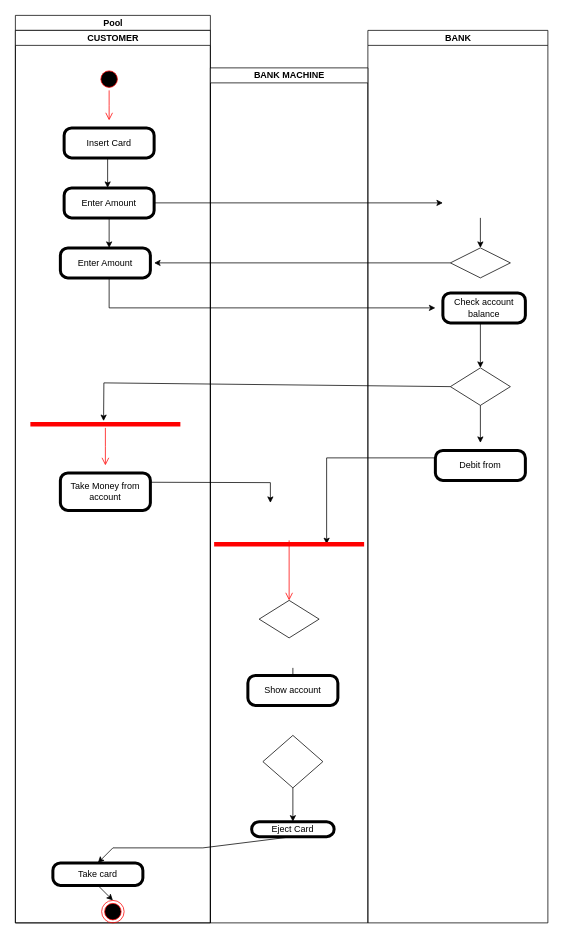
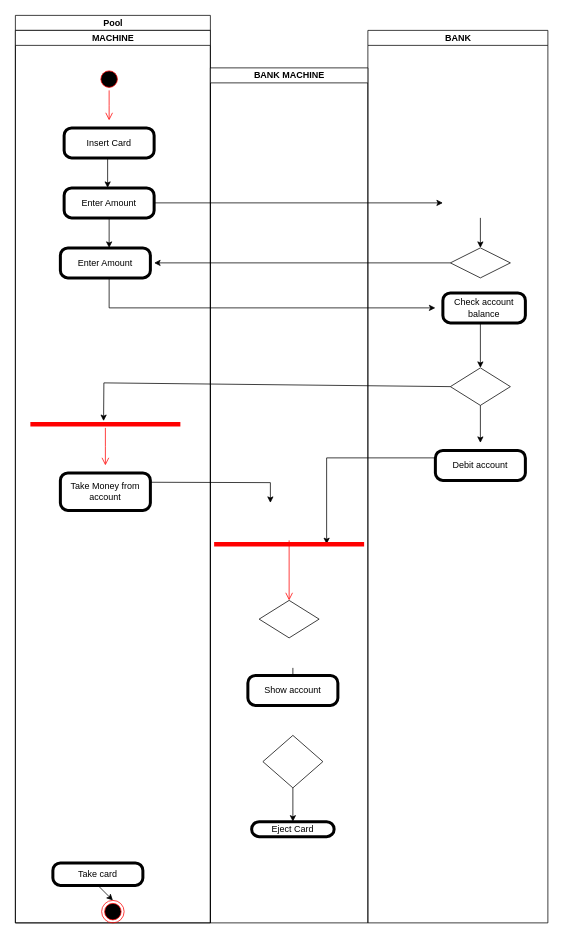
  <mxCell id="0" />
  <mxCell id="1" parent="0" />
  <mxCell id="2" value="Pool" style="swimlane;childLayout=stackLayout;resizeParent=1;resizeParentMax=0;startSize=20;html=1;" vertex="1" parent="1"><mxGeometry x="20" y="20" width="260" height="1210" as="geometry" /></mxCell>
- <mxCell id="3" value="CUSTOMER" style="swimlane;startSize=20;html=1;" vertex="1" parent="2"><mxGeometry y="20" width="260" height="1190" as="geometry" /></mxCell>
+ <mxCell id="3" value="MACHINE" style="swimlane;startSize=20;html=1;" vertex="1" parent="2"><mxGeometry y="20" width="260" height="1190" as="geometry" /></mxCell>
  <mxCell id="4" value="" style="ellipse;html=1;shape=startState;fillColor=#000000;strokeColor=#ff0000;" vertex="1" parent="3"><mxGeometry x="110" y="50" width="30" height="30" as="geometry" /></mxCell>
  <mxCell id="5" value="" style="edgeStyle=orthogonalEdgeStyle;html=1;verticalAlign=bottom;endArrow=open;endSize=8;strokeColor=#ff0000;rounded=0;" edge="1" parent="3" source="4"><mxGeometry relative="1" as="geometry"><mxPoint x="125" y="120" as="targetPoint" /></mxGeometry></mxCell>
  <mxCell id="6" style="edgeStyle=orthogonalEdgeStyle;rounded=0;orthogonalLoop=1;jettySize=auto;html=1;exitX=0.5;exitY=1;exitDx=0;exitDy=0;" edge="1" parent="3"><mxGeometry relative="1" as="geometry"><mxPoint x="125" y="170" as="sourcePoint" /><mxPoint x="125" y="170" as="targetPoint" /></mxGeometry></mxCell>
  <mxCell id="7" value="" style="endArrow=classic;html=1;rounded=0;exitX=0.5;exitY=1;exitDx=0;exitDy=0;" edge="1" parent="3"><mxGeometry width="50" height="50" relative="1" as="geometry"><mxPoint x="125" y="330" as="sourcePoint" /><mxPoint x="560" y="370" as="targetPoint" /><Array as="points"><mxPoint x="125" y="370" /></Array></mxGeometry></mxCell>
  <mxCell id="8" value="Enter Amount" style="points=[[0.25,0,0],[0.5,0,0],[0.75,0,0],[1,0.25,0],[1,0.5,0],[1,0.75,0],[0.75,1,0],[0.5,1,0],[0.25,1,0],[0,0.75,0],[0,0.5,0],[0,0.25,0]];shape=mxgraph.bpmn.task;whiteSpace=wrap;rectStyle=rounded;size=10;html=1;container=1;expand=0;collapsible=0;bpmnShapeType=call;" vertex="1" parent="3"><mxGeometry x="60" y="290" width="120" height="40" as="geometry" /></mxCell>
  <mxCell id="9" value="Enter Amount" style="points=[[0.25,0,0],[0.5,0,0],[0.75,0,0],[1,0.25,0],[1,0.5,0],[1,0.75,0],[0.75,1,0],[0.5,1,0],[0.25,1,0],[0,0.75,0],[0,0.5,0],[0,0.25,0]];shape=mxgraph.bpmn.task;whiteSpace=wrap;rectStyle=rounded;size=10;html=1;container=1;expand=0;collapsible=0;bpmnShapeType=call;" vertex="1" parent="3"><mxGeometry x="65" y="210" width="120" height="40" as="geometry" /></mxCell>
  <mxCell id="10" value="Insert Card" style="points=[[0.25,0,0],[0.5,0,0],[0.75,0,0],[1,0.25,0],[1,0.5,0],[1,0.75,0],[0.75,1,0],[0.5,1,0],[0.25,1,0],[0,0.75,0],[0,0.5,0],[0,0.25,0]];shape=mxgraph.bpmn.task;whiteSpace=wrap;rectStyle=rounded;size=10;html=1;container=1;expand=0;collapsible=0;bpmnShapeType=call;" vertex="1" parent="3"><mxGeometry x="65" y="130" width="120" height="40" as="geometry" /></mxCell>
  <mxCell id="11" value="" style="shape=line;html=1;strokeWidth=6;strokeColor=#ff0000;" vertex="1" parent="3"><mxGeometry x="20" y="520" width="200" height="10" as="geometry" /></mxCell>
  <mxCell id="12" value="Take Money from account" style="points=[[0.25,0,0],[0.5,0,0],[0.75,0,0],[1,0.25,0],[1,0.5,0],[1,0.75,0],[0.75,1,0],[0.5,1,0],[0.25,1,0],[0,0.75,0],[0,0.5,0],[0,0.25,0]];shape=mxgraph.bpmn.task;whiteSpace=wrap;rectStyle=rounded;size=10;html=1;container=1;expand=0;collapsible=0;bpmnShapeType=call;" vertex="1" parent="3"><mxGeometry x="60" y="590" width="120" height="50" as="geometry" /></mxCell>
  <mxCell id="13" value="Take card" style="points=[[0.25,0,0],[0.5,0,0],[0.75,0,0],[1,0.25,0],[1,0.5,0],[1,0.75,0],[0.75,1,0],[0.5,1,0],[0.25,1,0],[0,0.75,0],[0,0.5,0],[0,0.25,0]];shape=mxgraph.bpmn.task;whiteSpace=wrap;rectStyle=rounded;size=10;html=1;container=1;expand=0;collapsible=0;bpmnShapeType=call;" vertex="1" parent="3"><mxGeometry x="50" y="1110" width="120" height="30" as="geometry" /></mxCell>
- <mxCell id="14" value="" style="endArrow=classic;html=1;rounded=0;exitX=0.5;exitY=1;exitDx=0;exitDy=0;exitPerimeter=0;entryX=0.5;entryY=0;entryDx=0;entryDy=0;entryPerimeter=0;" edge="1" parent="3" source="41" target="13"><mxGeometry width="50" height="50" relative="1" as="geometry"><mxPoint x="390" y="1070" as="sourcePoint" /><mxPoint x="440" y="1020" as="targetPoint" /><Array as="points"><mxPoint x="250" y="1090" /><mxPoint x="130" y="1090" /></Array></mxGeometry></mxCell>
  <mxCell id="15" value="" style="ellipse;html=1;shape=endState;fillColor=#000000;strokeColor=#ff0000;" vertex="1" parent="3"><mxGeometry x="115" y="1160" width="30" height="30" as="geometry" /></mxCell>
  <mxCell id="16" value="" style="endArrow=classic;html=1;rounded=0;exitX=0.5;exitY=1;exitDx=0;exitDy=0;exitPerimeter=0;entryX=0.5;entryY=0;entryDx=0;entryDy=0;" edge="1" parent="3" source="13" target="15"><mxGeometry width="50" height="50" relative="1" as="geometry"><mxPoint x="390" y="1190" as="sourcePoint" /><mxPoint x="440" y="1140" as="targetPoint" /></mxGeometry></mxCell>
  <mxCell id="17" value="" style="endArrow=classic;html=1;rounded=0;exitX=1;exitY=0.5;exitDx=0;exitDy=0;entryX=0;entryY=0.5;entryDx=0;entryDy=0;" edge="1" parent="2"><mxGeometry width="50" height="50" relative="1" as="geometry"><mxPoint x="185" y="250" as="sourcePoint" /><mxPoint x="570" y="250" as="targetPoint" /></mxGeometry></mxCell>
  <mxCell id="18" value="" style="endArrow=classic;html=1;rounded=0;entryX=1;entryY=0.5;entryDx=0;entryDy=0;exitX=0;exitY=0.5;exitDx=0;exitDy=0;" edge="1" parent="2" source="23"><mxGeometry width="50" height="50" relative="1" as="geometry"><mxPoint x="300" y="360" as="sourcePoint" /><mxPoint x="185" y="330" as="targetPoint" /></mxGeometry></mxCell>
  <mxCell id="19" value="" style="endArrow=classic;html=1;rounded=0;exitX=1;exitY=0.25;exitDx=0;exitDy=0;exitPerimeter=0;" edge="1" parent="2" source="12"><mxGeometry width="50" height="50" relative="1" as="geometry"><mxPoint x="390" y="750" as="sourcePoint" /><mxPoint x="340" y="650" as="targetPoint" /><Array as="points"><mxPoint x="340" y="623" /></Array></mxGeometry></mxCell>
  <mxCell id="20" value="" style="endArrow=classic;html=1;rounded=0;" edge="1" parent="1"><mxGeometry width="50" height="50" relative="1" as="geometry"><mxPoint x="143" y="210" as="sourcePoint" /><mxPoint x="143" y="250" as="targetPoint" /></mxGeometry></mxCell>
  <mxCell id="21" value="" style="endArrow=classic;html=1;rounded=0;exitX=0.5;exitY=1;exitDx=0;exitDy=0;" edge="1" parent="1"><mxGeometry width="50" height="50" relative="1" as="geometry"><mxPoint x="145" y="290" as="sourcePoint" /><mxPoint x="145" y="330" as="targetPoint" /></mxGeometry></mxCell>
  <mxCell id="22" value="BANK" style="swimlane;startSize=20;html=1;" vertex="1" parent="1"><mxGeometry x="490" y="40" width="240" height="1190" as="geometry" /></mxCell>
  <mxCell id="23" value="" style="rhombus;whiteSpace=wrap;html=1;" vertex="1" parent="22"><mxGeometry x="110" y="290" width="80" height="40" as="geometry" /></mxCell>
  <mxCell id="24" value="" style="endArrow=classic;html=1;rounded=0;entryX=0.5;entryY=0;entryDx=0;entryDy=0;" edge="1" parent="22" target="23"><mxGeometry width="50" height="50" relative="1" as="geometry"><mxPoint x="150" y="250" as="sourcePoint" /><mxPoint x="-120" y="290" as="targetPoint" /></mxGeometry></mxCell>
  <mxCell id="25" value="Check account balance" style="points=[[0.25,0,0],[0.5,0,0],[0.75,0,0],[1,0.25,0],[1,0.5,0],[1,0.75,0],[0.75,1,0],[0.5,1,0],[0.25,1,0],[0,0.75,0],[0,0.5,0],[0,0.25,0]];shape=mxgraph.bpmn.task;whiteSpace=wrap;rectStyle=rounded;size=10;html=1;container=1;expand=0;collapsible=0;bpmnShapeType=call;" vertex="1" parent="22"><mxGeometry x="100" y="350" width="110" height="40" as="geometry" /></mxCell>
- <mxCell id="26" value="Debit from" style="points=[[0.25,0,0],[0.5,0,0],[0.75,0,0],[1,0.25,0],[1,0.5,0],[1,0.75,0],[0.75,1,0],[0.5,1,0],[0.25,1,0],[0,0.75,0],[0,0.5,0],[0,0.25,0]];shape=mxgraph.bpmn.task;whiteSpace=wrap;rectStyle=rounded;size=10;html=1;container=1;expand=0;collapsible=0;bpmnShapeType=call;" vertex="1" parent="22"><mxGeometry x="90" y="560" width="120" height="40" as="geometry" /></mxCell>
+ <mxCell id="26" value="Debit account" style="points=[[0.25,0,0],[0.5,0,0],[0.75,0,0],[1,0.25,0],[1,0.5,0],[1,0.75,0],[0.75,1,0],[0.5,1,0],[0.25,1,0],[0,0.75,0],[0,0.5,0],[0,0.25,0]];shape=mxgraph.bpmn.task;whiteSpace=wrap;rectStyle=rounded;size=10;html=1;container=1;expand=0;collapsible=0;bpmnShapeType=call;" vertex="1" parent="22"><mxGeometry x="90" y="560" width="120" height="40" as="geometry" /></mxCell>
  <mxCell id="27" value="" style="rhombus;whiteSpace=wrap;html=1;" vertex="1" parent="22"><mxGeometry x="110" y="450" width="80" height="50" as="geometry" /></mxCell>
  <mxCell id="28" value="" style="endArrow=classic;html=1;rounded=0;" edge="1" parent="1"><mxGeometry width="50" height="50" relative="1" as="geometry"><mxPoint x="640" y="430" as="sourcePoint" /><mxPoint x="640" y="490" as="targetPoint" /></mxGeometry></mxCell>
  <mxCell id="29" value="" style="endArrow=classic;html=1;rounded=0;exitX=0.5;exitY=1;exitDx=0;exitDy=0;" edge="1" parent="1" source="27"><mxGeometry width="50" height="50" relative="1" as="geometry"><mxPoint x="410" y="540" as="sourcePoint" /><mxPoint x="640" y="590" as="targetPoint" /></mxGeometry></mxCell>
  <mxCell id="30" value="" style="edgeStyle=orthogonalEdgeStyle;html=1;verticalAlign=bottom;endArrow=open;endSize=8;strokeColor=#ff0000;rounded=0;" edge="1" parent="1" source="11"><mxGeometry relative="1" as="geometry"><mxPoint x="140" y="620" as="targetPoint" /></mxGeometry></mxCell>
  <mxCell id="31" value="" style="endArrow=classic;html=1;rounded=0;entryX=0.488;entryY=0.086;entryDx=0;entryDy=0;entryPerimeter=0;exitX=0;exitY=0.5;exitDx=0;exitDy=0;" edge="1" parent="1" source="27" target="11"><mxGeometry width="50" height="50" relative="1" as="geometry"><mxPoint x="470" y="530" as="sourcePoint" /><mxPoint x="120" y="510" as="targetPoint" /><Array as="points"><mxPoint x="138" y="510" /></Array></mxGeometry></mxCell>
  <mxCell id="32" value="" style="endArrow=classic;html=1;rounded=0;entryX=0.75;entryY=0.5;entryDx=0;entryDy=0;entryPerimeter=0;exitX=0;exitY=0.25;exitDx=0;exitDy=0;exitPerimeter=0;" edge="1" parent="1" source="26" target="36"><mxGeometry width="50" height="50" relative="1" as="geometry"><mxPoint x="440" y="590" as="sourcePoint" /><mxPoint x="460" y="720" as="targetPoint" /><Array as="points"><mxPoint x="435" y="610" /></Array></mxGeometry></mxCell>
  <mxCell id="33" value="" style="endArrow=classic;html=1;rounded=0;exitX=0.5;exitY=1;exitDx=0;exitDy=0;" edge="1" parent="1" source="38"><mxGeometry width="50" height="50" relative="1" as="geometry"><mxPoint x="410" y="880" as="sourcePoint" /><mxPoint x="385" y="850" as="targetPoint" /></mxGeometry></mxCell>
  <mxCell id="34" value="" style="endArrow=classic;html=1;rounded=0;" edge="1" parent="1"><mxGeometry width="50" height="50" relative="1" as="geometry"><mxPoint x="390" y="890" as="sourcePoint" /><mxPoint x="390" y="930" as="targetPoint" /></mxGeometry></mxCell>
  <mxCell id="35" value="BANK MACHINE" style="swimlane;startSize=20;html=1;" vertex="1" parent="1"><mxGeometry x="280" y="90" width="210" height="1140" as="geometry" /></mxCell>
  <mxCell id="36" value="" style="shape=line;html=1;strokeWidth=6;strokeColor=#ff0000;" vertex="1" parent="35"><mxGeometry x="5" y="630" width="200" height="10" as="geometry" /></mxCell>
  <mxCell id="37" value="" style="edgeStyle=orthogonalEdgeStyle;html=1;verticalAlign=bottom;endArrow=open;endSize=8;strokeColor=#ff0000;rounded=0;" edge="1" parent="35"><mxGeometry relative="1" as="geometry"><mxPoint x="105" y="710" as="targetPoint" /><mxPoint x="105" y="630" as="sourcePoint" /></mxGeometry></mxCell>
  <mxCell id="38" value="" style="rhombus;whiteSpace=wrap;html=1;" vertex="1" parent="35"><mxGeometry x="65" y="710" width="80" height="50" as="geometry" /></mxCell>
  <mxCell id="39" value="Show account" style="points=[[0.25,0,0],[0.5,0,0],[0.75,0,0],[1,0.25,0],[1,0.5,0],[1,0.75,0],[0.75,1,0],[0.5,1,0],[0.25,1,0],[0,0.75,0],[0,0.5,0],[0,0.25,0]];shape=mxgraph.bpmn.task;whiteSpace=wrap;rectStyle=rounded;size=10;html=1;container=1;expand=0;collapsible=0;bpmnShapeType=call;" vertex="1" parent="35"><mxGeometry x="50" y="810" width="120" height="40" as="geometry" /></mxCell>
  <mxCell id="40" value="" style="rhombus;whiteSpace=wrap;html=1;" vertex="1" parent="35"><mxGeometry x="70" y="890" width="80" height="70" as="geometry" /></mxCell>
  <mxCell id="41" value="Eject Card" style="points=[[0.25,0,0],[0.5,0,0],[0.75,0,0],[1,0.25,0],[1,0.5,0],[1,0.75,0],[0.75,1,0],[0.5,1,0],[0.25,1,0],[0,0.75,0],[0,0.5,0],[0,0.25,0]];shape=mxgraph.bpmn.task;whiteSpace=wrap;rectStyle=rounded;size=10;html=1;container=1;expand=0;collapsible=0;bpmnShapeType=call;" vertex="1" parent="35"><mxGeometry x="55" y="1005" width="110" height="20" as="geometry" /></mxCell>
  <mxCell id="42" value="" style="endArrow=classic;html=1;rounded=0;exitX=0.5;exitY=1;exitDx=0;exitDy=0;" edge="1" parent="35" source="40" target="41"><mxGeometry width="50" height="50" relative="1" as="geometry"><mxPoint x="130" y="910" as="sourcePoint" /><mxPoint x="110" y="950" as="targetPoint" /></mxGeometry></mxCell>
